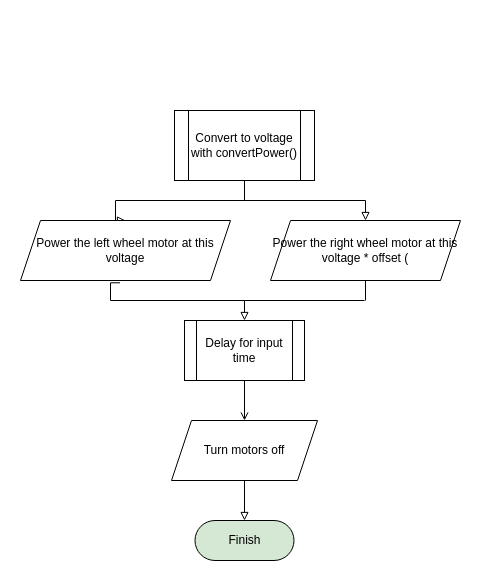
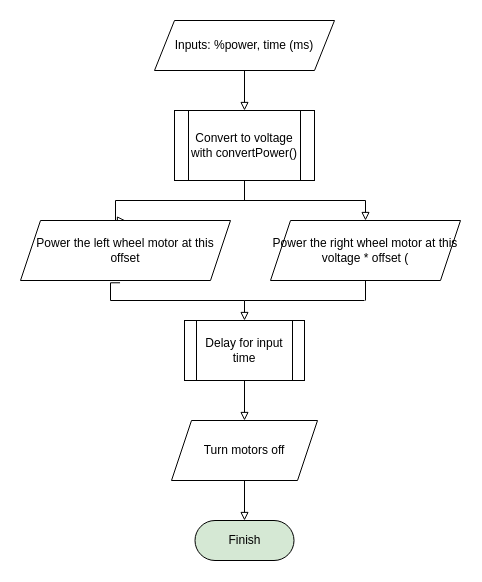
  <mxCell id="0" />
  <mxCell id="1" parent="0" />
+ <mxCell id="2" value="&lt;font style=&quot;font-size: 12px;&quot;&gt;Inputs: %power, time (ms)&lt;/font&gt;" style="shape=parallelogram;perimeter=parallelogramPerimeter;whiteSpace=wrap;html=1;fixedSize=1;" vertex="1" parent="1"><mxGeometry x="154" y="20" width="180" height="50" as="geometry" /></mxCell>
+ <mxCell id="3" value="" style="endArrow=block;html=1;rounded=0;endFill=0;exitX=0.5;exitY=1;exitDx=0;exitDy=0;entryX=0.5;entryY=0;entryDx=0;entryDy=0;" edge="1" parent="1" source="2" target="6"><mxGeometry width="50" height="50" relative="1" as="geometry"><mxPoint x="144" y="270" as="sourcePoint" /><mxPoint x="244" y="100" as="targetPoint" /></mxGeometry></mxCell>
  <mxCell id="4" style="edgeStyle=orthogonalEdgeStyle;rounded=0;orthogonalLoop=1;jettySize=auto;html=1;exitX=0.5;exitY=0;exitDx=0;exitDy=0;entryX=0.5;entryY=0;entryDx=0;entryDy=0;endArrow=block;endFill=0;startArrow=block;startFill=0;" edge="1" parent="1" source="14" target="8"><mxGeometry relative="1" as="geometry"><mxPoint x="244" y="220" as="targetPoint" /><Array as="points"><mxPoint x="365" y="200" /><mxPoint x="115" y="200" /></Array></mxGeometry></mxCell>
  <mxCell id="5" style="edgeStyle=orthogonalEdgeStyle;rounded=0;orthogonalLoop=1;jettySize=auto;html=1;exitX=0.5;exitY=1;exitDx=0;exitDy=0;endArrow=none;endFill=0;" edge="1" parent="1" source="6"><mxGeometry relative="1" as="geometry"><mxPoint x="244" y="200" as="targetPoint" /></mxGeometry></mxCell>
  <mxCell id="6" value="&lt;font style=&quot;font-size: 12px;&quot;&gt;Convert to voltage with convertPower()&lt;/font&gt;" style="shape=process;whiteSpace=wrap;html=1;backgroundOutline=1;" vertex="1" parent="1"><mxGeometry x="174" y="110" width="140" height="70" as="geometry" /></mxCell>
  <mxCell id="7" style="edgeStyle=orthogonalEdgeStyle;rounded=0;orthogonalLoop=1;jettySize=auto;html=1;entryX=0.5;entryY=0;entryDx=0;entryDy=0;endArrow=block;endFill=0;exitX=0.474;exitY=1.038;exitDx=0;exitDy=0;exitPerimeter=0;" edge="1" parent="1" source="8"><mxGeometry relative="1" as="geometry"><mxPoint x="110" y="290" as="sourcePoint" /><mxPoint x="244" y="320" as="targetPoint" /><Array as="points"><mxPoint x="110" y="300" /><mxPoint x="244" y="300" /></Array></mxGeometry></mxCell>
- <mxCell id="8" value="Power the left wheel motor at this voltage" style="shape=parallelogram;perimeter=parallelogramPerimeter;whiteSpace=wrap;html=1;fixedSize=1;" vertex="1" parent="1"><mxGeometry x="20" y="220" width="210" height="60" as="geometry" /></mxCell>
- <mxCell id="9" style="edgeStyle=orthogonalEdgeStyle;rounded=0;orthogonalLoop=1;jettySize=auto;html=1;exitX=0.5;exitY=1;exitDx=0;exitDy=0;endArrow=open;endFill=0;" edge="1" parent="1" source="10" target="12"><mxGeometry relative="1" as="geometry" /></mxCell>
+ <mxCell id="8" value="Power the left wheel motor at this offset" style="shape=parallelogram;perimeter=parallelogramPerimeter;whiteSpace=wrap;html=1;fixedSize=1;" vertex="1" parent="1"><mxGeometry x="20" y="220" width="210" height="60" as="geometry" /></mxCell>
+ <mxCell id="9" style="edgeStyle=orthogonalEdgeStyle;rounded=0;orthogonalLoop=1;jettySize=auto;html=1;exitX=0.5;exitY=1;exitDx=0;exitDy=0;endArrow=block;endFill=0;" edge="1" parent="1" source="10" target="12"><mxGeometry relative="1" as="geometry" /></mxCell>
  <mxCell id="10" value="Delay for input time" style="shape=process;whiteSpace=wrap;html=1;backgroundOutline=1;" vertex="1" parent="1"><mxGeometry x="184" y="320" width="120" height="60" as="geometry" /></mxCell>
  <mxCell id="11" style="edgeStyle=orthogonalEdgeStyle;rounded=0;orthogonalLoop=1;jettySize=auto;html=1;exitX=0.5;exitY=1;exitDx=0;exitDy=0;entryX=0.5;entryY=0;entryDx=0;entryDy=0;endArrow=block;endFill=0;" edge="1" parent="1" source="12" target="13"><mxGeometry relative="1" as="geometry" /></mxCell>
  <mxCell id="12" value="Turn motors off" style="shape=parallelogram;perimeter=parallelogramPerimeter;whiteSpace=wrap;html=1;fixedSize=1;" vertex="1" parent="1"><mxGeometry x="171" y="420" width="146" height="60" as="geometry" /></mxCell>
  <mxCell id="13" value="Finish" style="rounded=1;whiteSpace=wrap;html=1;arcSize=50;fillColor=#d5e8d4;" vertex="1" parent="1"><mxGeometry x="194.5" y="520" width="99" height="40" as="geometry" /></mxCell>
  <mxCell id="14" value="Power the right wheel motor at this voltage * offset (" style="shape=parallelogram;perimeter=parallelogramPerimeter;whiteSpace=wrap;html=1;fixedSize=1;" vertex="1" parent="1"><mxGeometry x="270" y="220" width="190" height="60" as="geometry" /></mxCell>
  <mxCell id="15" value="" style="endArrow=none;html=1;rounded=0;entryX=0.5;entryY=1;entryDx=0;entryDy=0;" edge="1" parent="1" target="14"><mxGeometry width="50" height="50" relative="1" as="geometry"><mxPoint x="365" y="300" as="sourcePoint" /><mxPoint x="280" y="230" as="targetPoint" /></mxGeometry></mxCell>
  <mxCell id="16" value="" style="endArrow=none;html=1;rounded=0;" edge="1" parent="1"><mxGeometry width="50" height="50" relative="1" as="geometry"><mxPoint x="244" y="300" as="sourcePoint" /><mxPoint x="364" y="300" as="targetPoint" /></mxGeometry></mxCell>
